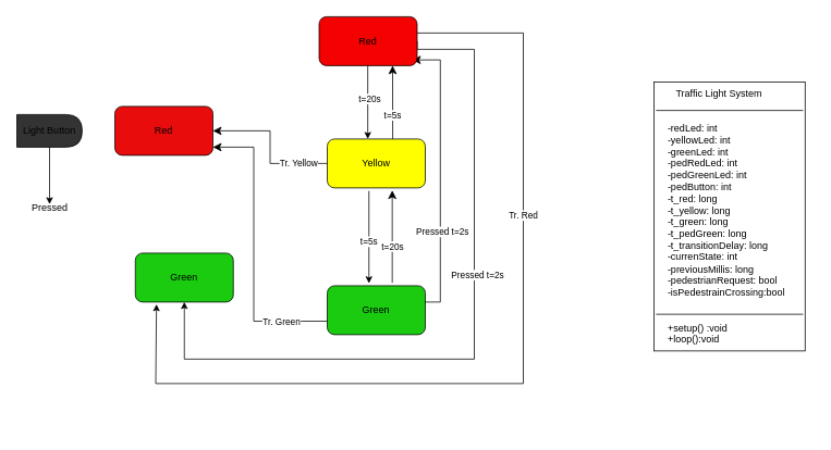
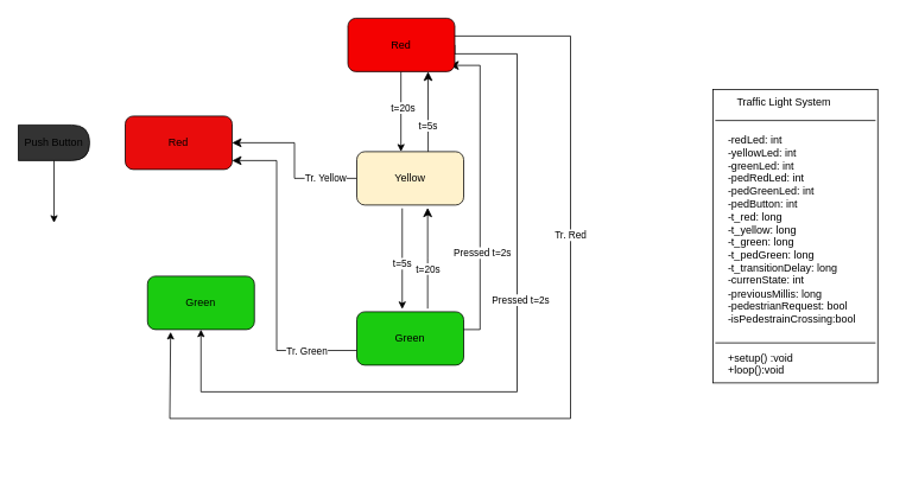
  <mxCell id="0" />
  <mxCell id="1" parent="0" />
  <mxCell id="2" style="edgeStyle=orthogonalEdgeStyle;rounded=0;orthogonalLoop=1;jettySize=auto;html=1;exitX=1;exitY=0.5;exitDx=0;exitDy=0;entryX=0.5;entryY=1;entryDx=0;entryDy=0;" parent="1" edge="1"><mxGeometry relative="1" as="geometry"><mxPoint x="510" y="50" as="sourcePoint" /><mxPoint x="225" y="370" as="targetPoint" /><Array as="points"><mxPoint x="510" y="60" /><mxPoint x="580" y="60" /><mxPoint x="580" y="440" /><mxPoint x="225" y="440" /></Array></mxGeometry></mxCell>
  <mxCell id="3" value="Pressed t=2s" style="edgeLabel;html=1;align=center;verticalAlign=middle;resizable=0;points=[];" vertex="1" connectable="0" parent="2"><mxGeometry x="-0.196" y="3" relative="1" as="geometry"><mxPoint as="offset" /></mxGeometry></mxCell>
  <mxCell id="4" value="" style="edgeStyle=elbowEdgeStyle;elbow=horizontal;endArrow=classic;html=1;curved=0;rounded=0;endSize=8;startSize=8;entryX=1;entryY=0.5;entryDx=0;entryDy=0;" parent="1" edge="1" target="23"><mxGeometry width="50" height="50" relative="1" as="geometry"><mxPoint x="400" y="200" as="sourcePoint" /><mxPoint x="270" y="178.32" as="targetPoint" /><Array as="points"><mxPoint x="330" y="220" /><mxPoint x="338.56" y="160" /></Array></mxGeometry></mxCell>
  <mxCell id="5" value="Tr. Yellow" style="edgeLabel;html=1;align=center;verticalAlign=middle;resizable=0;points=[];" vertex="1" connectable="0" parent="4"><mxGeometry x="-0.598" y="-1" relative="1" as="geometry"><mxPoint as="offset" /></mxGeometry></mxCell>
  <mxCell id="6" value="" style="edgeStyle=elbowEdgeStyle;elbow=horizontal;endArrow=classic;html=1;curved=0;rounded=0;endSize=8;startSize=8;entryX=1;entryY=0.75;entryDx=0;entryDy=0;" parent="1" edge="1"><mxGeometry width="50" height="50" relative="1" as="geometry"><mxPoint x="400" y="393.53" as="sourcePoint" /><mxPoint x="260" y="180" as="targetPoint" /><Array as="points"><mxPoint x="310" y="305" /></Array></mxGeometry></mxCell>
  <mxCell id="7" value="Tr. Green" style="edgeLabel;html=1;align=center;verticalAlign=middle;resizable=0;points=[];" vertex="1" connectable="0" parent="6"><mxGeometry x="-0.677" relative="1" as="geometry"><mxPoint as="offset" /></mxGeometry></mxCell>
  <mxCell id="8" style="edgeStyle=orthogonalEdgeStyle;rounded=0;orthogonalLoop=1;jettySize=auto;html=1;entryX=0.936;entryY=0.486;entryDx=0;entryDy=0;entryPerimeter=0;" parent="1" edge="1"><mxGeometry relative="1" as="geometry"><mxPoint x="250" y="530" as="sourcePoint" /><mxPoint x="250" y="530" as="targetPoint" /></mxGeometry></mxCell>
  <mxCell id="9" value="" style="edgeStyle=elbowEdgeStyle;elbow=horizontal;endArrow=classic;html=1;curved=0;rounded=0;endSize=8;startSize=8;exitX=1;exitY=0.5;exitDx=0;exitDy=0;" parent="1" edge="1"><mxGeometry width="50" height="50" relative="1" as="geometry"><mxPoint x="510" y="370" as="sourcePoint" /><mxPoint x="504" y="73" as="targetPoint" /><Array as="points"><mxPoint x="538.4" y="91.8" /><mxPoint x="558.4" y="261.8" /></Array></mxGeometry></mxCell>
  <mxCell id="10" value="Pressed t=2s" style="edgeLabel;html=1;align=center;verticalAlign=middle;resizable=0;points=[];" vertex="1" connectable="0" parent="9"><mxGeometry x="-0.355" y="-2" relative="1" as="geometry"><mxPoint y="1" as="offset" /></mxGeometry></mxCell>
  <mxCell id="11" value="" style="endArrow=classic;html=1;rounded=0;exitX=0.425;exitY=1.062;exitDx=0;exitDy=0;exitPerimeter=0;" parent="1" source="20" edge="1"><mxGeometry width="50" height="50" relative="1" as="geometry"><mxPoint x="450" y="250" as="sourcePoint" /><mxPoint x="451" y="347" as="targetPoint" /></mxGeometry></mxCell>
  <mxCell id="12" value="t=5s" style="edgeLabel;html=1;align=center;verticalAlign=middle;resizable=0;points=[];" vertex="1" connectable="0" parent="11"><mxGeometry x="0.094" y="-1" relative="1" as="geometry"><mxPoint as="offset" /></mxGeometry></mxCell>
  <mxCell id="13" value="" style="endArrow=classic;html=1;rounded=0;entryX=0.5;entryY=0;entryDx=0;entryDy=0;exitX=0.5;exitY=1;exitDx=0;exitDy=0;" edge="1" parent="1"><mxGeometry width="50" height="50" relative="1" as="geometry"><mxPoint x="449.58" y="80" as="sourcePoint" /><mxPoint x="449.58" y="170" as="targetPoint" /></mxGeometry></mxCell>
  <mxCell id="14" value="t=20s" style="edgeLabel;html=1;align=center;verticalAlign=middle;resizable=0;points=[];" vertex="1" connectable="0" parent="13"><mxGeometry x="-0.115" y="2" relative="1" as="geometry"><mxPoint as="offset" /></mxGeometry></mxCell>
  <mxCell id="15" value="" style="edgeStyle=elbowEdgeStyle;elbow=vertical;endArrow=classic;html=1;curved=0;rounded=0;endSize=8;startSize=8;exitX=0.663;exitY=-0.059;exitDx=0;exitDy=0;exitPerimeter=0;entryX=0.663;entryY=1.051;entryDx=0;entryDy=0;entryPerimeter=0;" edge="1" parent="1" source="21" target="20"><mxGeometry width="50" height="50" relative="1" as="geometry"><mxPoint x="480" y="330" as="sourcePoint" /><mxPoint x="479.615" y="244.788" as="targetPoint" /><Array as="points" /></mxGeometry></mxCell>
  <mxCell id="16" value="t=20s" style="edgeLabel;html=1;align=center;verticalAlign=middle;resizable=0;points=[];" vertex="1" connectable="0" parent="15"><mxGeometry x="-0.207" relative="1" as="geometry"><mxPoint as="offset" /></mxGeometry></mxCell>
  <mxCell id="17" value="" style="edgeStyle=elbowEdgeStyle;elbow=horizontal;endArrow=classic;html=1;curved=0;rounded=0;endSize=8;startSize=8;entryX=0.75;entryY=1;entryDx=0;entryDy=0;entryPerimeter=0;" edge="1" parent="1" target="19"><mxGeometry width="50" height="50" relative="1" as="geometry"><mxPoint x="480.11" y="170" as="sourcePoint" /><mxPoint x="480.11" y="85" as="targetPoint" /><Array as="points" /></mxGeometry></mxCell>
  <mxCell id="18" value="t=5s" style="edgeLabel;html=1;align=center;verticalAlign=middle;resizable=0;points=[];" vertex="1" connectable="0" parent="17"><mxGeometry x="-0.014" y="1" relative="1" as="geometry"><mxPoint y="14" as="offset" /></mxGeometry></mxCell>
  <mxCell id="19" value="Red" style="rounded=1;whiteSpace=wrap;html=1;fillColor=#F40101;" vertex="1" parent="1"><mxGeometry x="390" y="20" width="120" height="60" as="geometry" /></mxCell>
- <mxCell id="20" value="Yellow" style="rounded=1;whiteSpace=wrap;html=1;strokeColor=#000000;fillColor=#FFFF00;" vertex="1" parent="1"><mxGeometry x="400" y="170" width="120" height="60" as="geometry" /></mxCell>
+ <mxCell id="20" value="Yellow" style="rounded=1;whiteSpace=wrap;html=1;strokeColor=#000000;fillColor=#fff2cc;" vertex="1" parent="1"><mxGeometry x="400" y="170" width="120" height="60" as="geometry" /></mxCell>
  <mxCell id="21" value="Green" style="rounded=1;whiteSpace=wrap;html=1;fillColor=#1ACB10;" vertex="1" parent="1"><mxGeometry x="400" y="350" width="120" height="60" as="geometry" /></mxCell>
  <mxCell id="22" value="Green" style="rounded=1;whiteSpace=wrap;html=1;fillColor=#1ACB10;" vertex="1" parent="1"><mxGeometry x="165" y="310" width="120" height="60" as="geometry" /></mxCell>
  <mxCell id="23" value="Red" style="rounded=1;whiteSpace=wrap;html=1;fillColor=#E90C0C;" vertex="1" parent="1"><mxGeometry x="140" y="130" width="120" height="60" as="geometry" /></mxCell>
  <mxCell id="24" value="" style="endArrow=classic;html=1;rounded=0;entryX=0.216;entryY=1.045;entryDx=0;entryDy=0;entryPerimeter=0;" edge="1" parent="1" target="22"><mxGeometry width="50" height="50" relative="1" as="geometry"><mxPoint x="510" y="40" as="sourcePoint" /><mxPoint x="190" y="380" as="targetPoint" /><Array as="points"><mxPoint x="640" y="40" /><mxPoint x="640" y="470" /><mxPoint x="190" y="470" /></Array></mxGeometry></mxCell>
  <mxCell id="25" value="Tr. Red" style="edgeLabel;html=1;align=center;verticalAlign=middle;resizable=0;points=[];" vertex="1" connectable="0" parent="24"><mxGeometry x="-0.363" y="-1" relative="1" as="geometry"><mxPoint as="offset" /></mxGeometry></mxCell>
  <mxCell id="26" value="" style="group" vertex="1" connectable="0" parent="1"><mxGeometry x="800" y="100" width="195" height="350" as="geometry" /></mxCell>
  <mxCell id="27" value="" style="rounded=0;whiteSpace=wrap;html=1;" parent="26" vertex="1"><mxGeometry width="185" height="330" as="geometry" /></mxCell>
  <mxCell id="28" value="" style="line;strokeWidth=1;rotatable=0;dashed=0;labelPosition=right;align=left;verticalAlign=middle;spacingTop=0;spacingLeft=6;points=[];portConstraint=eastwest;" parent="26" vertex="1"><mxGeometry x="2.5" y="30" width="180" height="10" as="geometry" /></mxCell>
  <mxCell id="29" value="&amp;nbsp; &amp;nbsp;Traffic Light System&lt;div&gt;&lt;br&gt;&lt;/div&gt;&lt;div&gt;&lt;br&gt;&lt;/div&gt;&lt;div&gt;-redLed: int&lt;/div&gt;&lt;div&gt;-yellowLed: int&lt;/div&gt;&lt;div&gt;-greenLed: int&lt;/div&gt;&lt;div&gt;-pedRedLed: int&lt;/div&gt;&lt;div&gt;-pedGreenLed: int&lt;/div&gt;&lt;div&gt;-pedButton: int&lt;/div&gt;&lt;div&gt;-t_red: long&lt;/div&gt;&lt;div&gt;-t_yellow: long&lt;/div&gt;&lt;div&gt;-t_green: long&lt;/div&gt;&lt;div&gt;-t_pedGreen: long&lt;/div&gt;&lt;div&gt;-t_transitionDelay: long&lt;/div&gt;&lt;div&gt;-currenState: int&lt;/div&gt;&lt;div&gt;-previousMillis: long&lt;/div&gt;&lt;div&gt;-pedestrianRequest: bool&lt;/div&gt;&lt;div&gt;-isPedestrainCrossing:bool&lt;/div&gt;&lt;div&gt;&lt;br&gt;&lt;/div&gt;&lt;div&gt;&lt;br&gt;&lt;/div&gt;&lt;div&gt;+setup() :void&lt;/div&gt;&lt;div&gt;+loop():void&lt;/div&gt;" style="text;whiteSpace=wrap;html=1;" parent="26" vertex="1"><mxGeometry x="15" width="180" height="340" as="geometry" /></mxCell>
  <mxCell id="30" value="" style="line;strokeWidth=1;rotatable=0;dashed=0;labelPosition=right;align=left;verticalAlign=middle;spacingTop=0;spacingLeft=6;points=[];portConstraint=eastwest;" parent="26" vertex="1"><mxGeometry x="2.5" y="220" width="180" height="130" as="geometry" /></mxCell>
  <mxCell id="31" value="" style="group" vertex="1" connectable="0" parent="1"><mxGeometry x="20" y="140" width="80" height="130" as="geometry" /></mxCell>
- <mxCell id="32" value="Light Button" style="shape=delay;whiteSpace=wrap;html=1;fillColor=#333333;" vertex="1" parent="31"><mxGeometry width="80" height="40" as="geometry" /></mxCell>
+ <mxCell id="32" value="Push Button" style="shape=delay;whiteSpace=wrap;html=1;fillColor=#333333;" vertex="1" parent="31"><mxGeometry width="80" height="40" as="geometry" /></mxCell>
  <mxCell id="33" value="" style="endArrow=classic;html=1;rounded=0;exitX=0.5;exitY=1;exitDx=0;exitDy=0;" edge="1" parent="31" source="32"><mxGeometry width="50" height="50" relative="1" as="geometry"><mxPoint x="150" y="140" as="sourcePoint" /><mxPoint x="40" y="110" as="targetPoint" /></mxGeometry></mxCell>
- <mxCell id="34" value="Pressed" style="text;html=1;align=center;verticalAlign=middle;resizable=0;points=[];autosize=1;strokeColor=none;fillColor=none;" vertex="1" parent="31"><mxGeometry x="5" y="100" width="70" height="30" as="geometry" /></mxCell>
